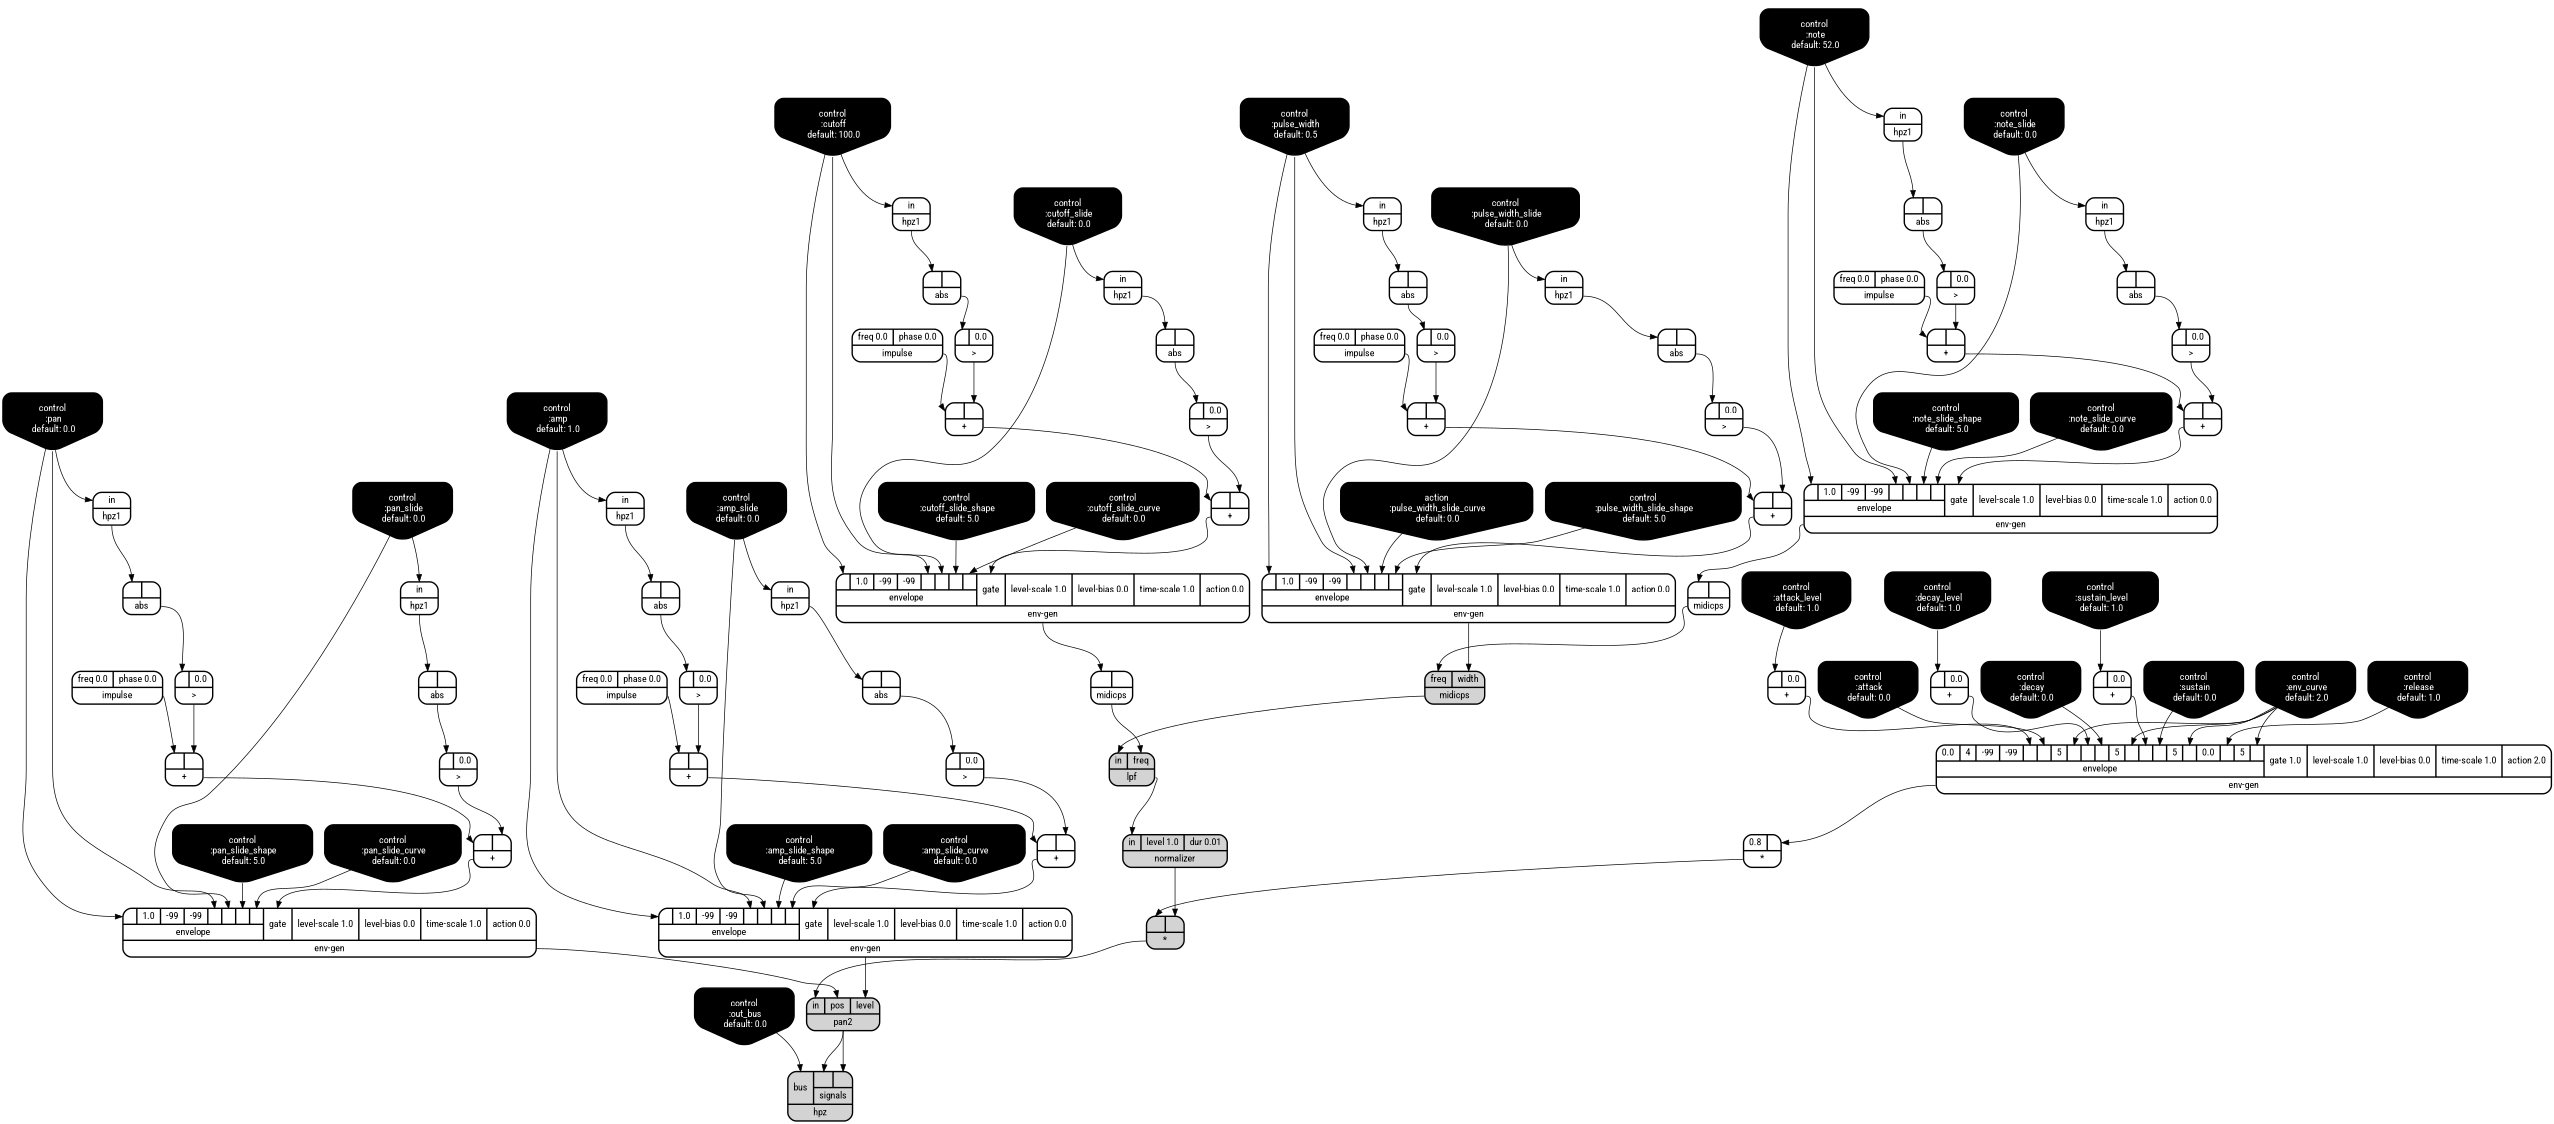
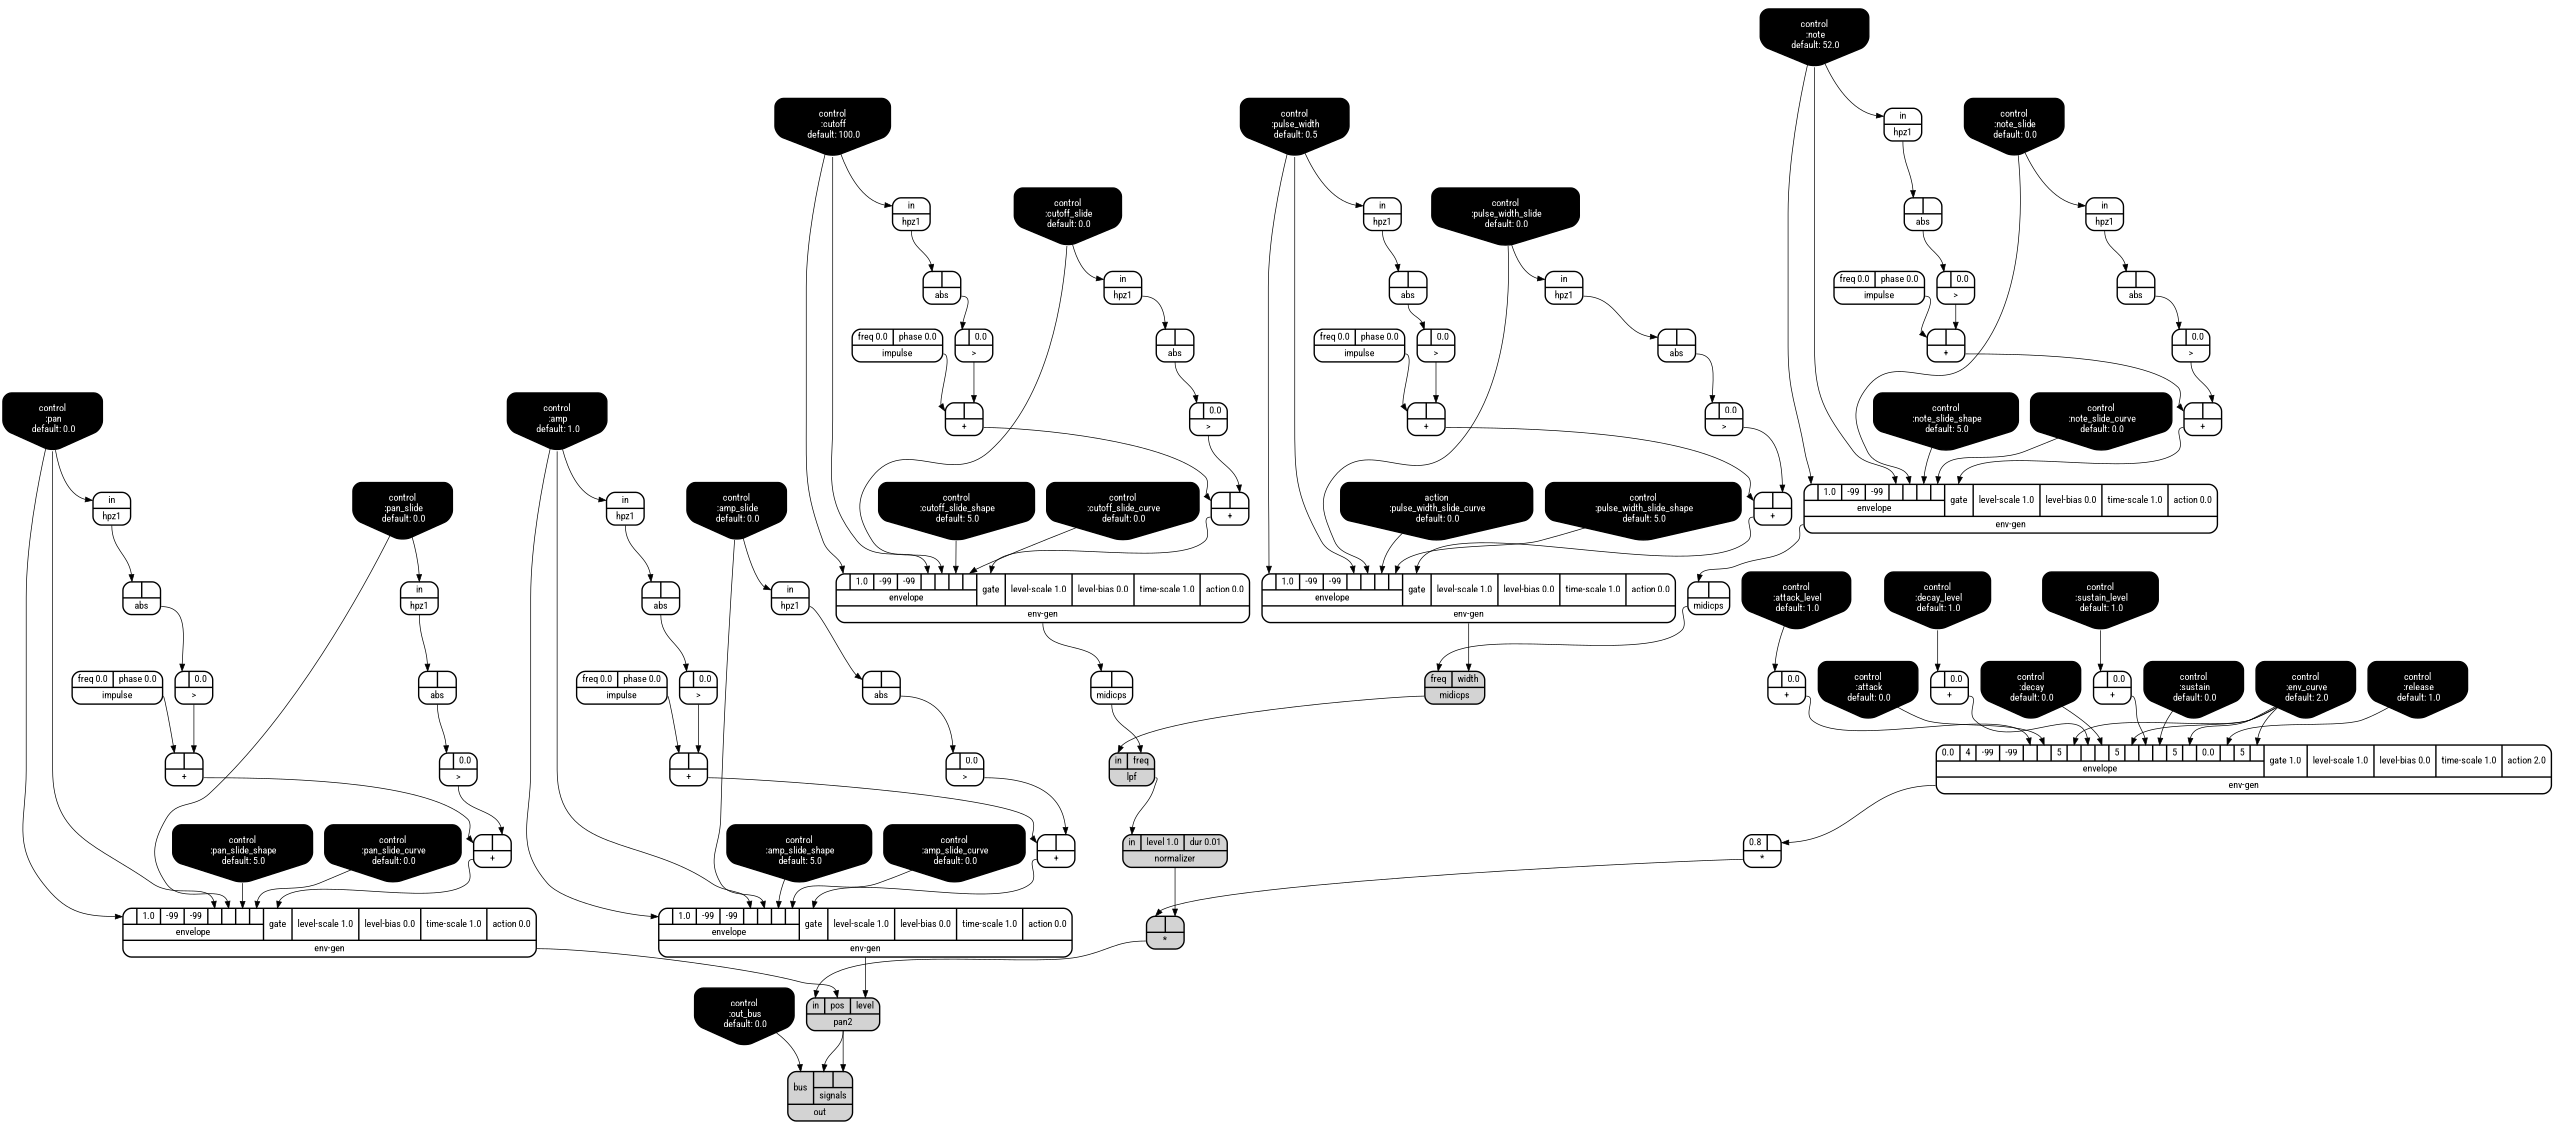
  digraph {
    fontname="Roboto Condensed"
    node [fontname="Roboto Condensed" rankdir=LR shape=record style="bold, rounded"]
    edge [fontname="Roboto Condensed" headport=a tailport=__UG_NAME__]
    n1 [label="{{ <a> 0.8|<b> } |<__UG_NAME__>* }"]
    n2 [label="{{ <a> |<b> } |<__UG_NAME__>* }" style="filled, bold, rounded"]
    n3 [label="{{ <in> in|<pos> pos|<level> level} |<__UG_NAME__>pan2 }" style="filled, bold, rounded"]
-   n4 [label="{{ <bus> bus|{{<signals___pan2___0>|<signals___pan2___1>}|signals}} |<__UG_NAME__>hpz }" style="filled, bold, rounded"]
+   n4 [label="{{ <bus> bus|{{<signals___pan2___0>|<signals___pan2___1>}|signals}} |<__UG_NAME__>out }" style="filled, bold, rounded"]
    n5 [label="{{ <a> |<b> } |<__UG_NAME__>+ }"]
    n6 [label="{{ <a> |<b> } |<__UG_NAME__>+ }"]
    n7 [label="{{ {{<envelope___control___0>|1.0|-99|-99|<envelope___control___4>|<envelope___control___5>|<envelope___control___6>|<envelope___control___7>}|envelope}|<gate> gate|<level____scale> level-scale 1.0|<level____bias> level-bias 0.0|<time____scale> time-scale 1.0|<action> action 0.0} |<__UG_NAME__>env-gen }"]
    n8 [label="{{ <a> |<b> } |<__UG_NAME__>+ }"]
    n9 [label="{{ <a> |<b> } |<__UG_NAME__>+ }"]
    n10 [label="{{ {{<envelope___control___0>|1.0|-99|-99|<envelope___control___4>|<envelope___control___5>|<envelope___control___6>|<envelope___control___7>}|envelope}|<gate> gate|<level____scale> level-scale 1.0|<level____bias> level-bias 0.0|<time____scale> time-scale 1.0|<action> action 0.0} |<__UG_NAME__>env-gen }"]
    n11 [label="{{ <a> |<b> } |<__UG_NAME__>midicps }"]
    n12 [label="{{ <a> |<b> } |<__UG_NAME__>+ }"]
    n13 [label="{{ <a> |<b> } |<__UG_NAME__>+ }"]
    n14 [label="{{ {{<envelope___control___0>|1.0|-99|-99|<envelope___control___4>|<envelope___control___5>|<envelope___control___6>|<envelope___control___7>}|envelope}|<gate> gate|<level____scale> level-scale 1.0|<level____bias> level-bias 0.0|<time____scale> time-scale 1.0|<action> action 0.0} |<__UG_NAME__>env-gen }"]
    n15 [label="{{ <freq> freq|<width> width} |<__UG_NAME__>midicps }" style="filled, bold, rounded"]
    n16 [label="{{ <a> |<b> 0.0} |<__UG_NAME__>+ }"]
    n17 [label="{{ {{0.0|4|-99|-99|<envelope___binary____op____u____gen___4>|<envelope___control___5>|5|<envelope___control___7>|<envelope___binary____op____u____gen___8>|<envelope___control___9>|5|<envelope___control___11>|<envelope___binary____op____u____gen___12>|<envelope___control___13>|5|<envelope___control___15>|0.0|<envelope___control___17>|5|<envelope___control___19>}|envelope}|<gate> gate 1.0|<level____scale> level-scale 1.0|<level____bias> level-bias 0.0|<time____scale> time-scale 1.0|<action> action 2.0} |<__UG_NAME__>env-gen }"]
    n18 [label="{{ <a> |<b> 0.0} |<__UG_NAME__>+ }"]
    n19 [label="{{ <a> |<b> 0.0} |<__UG_NAME__>+ }"]
    n20 [label="{{ <a> |<b> } |<__UG_NAME__>+ }"]
    n21 [label="{{ <a> |<b> } |<__UG_NAME__>+ }"]
    n22 [label="{{ {{<envelope___control___0>|1.0|-99|-99|<envelope___control___4>|<envelope___control___5>|<envelope___control___6>|<envelope___control___7>}|envelope}|<gate> gate|<level____scale> level-scale 1.0|<level____bias> level-bias 0.0|<time____scale> time-scale 1.0|<action> action 0.0} |<__UG_NAME__>env-gen }"]
    n23 [label="{{ <a> |<b> } |<__UG_NAME__>midicps }"]
    n24 [label="{{ <a> |<b> } |<__UG_NAME__>+ }"]
    n25 [label="{{ <a> |<b> } |<__UG_NAME__>+ }"]
    n26 [label="{{ {{<envelope___control___0>|1.0|-99|-99|<envelope___control___4>|<envelope___control___5>|<envelope___control___6>|<envelope___control___7>}|envelope}|<gate> gate|<level____scale> level-scale 1.0|<level____bias> level-bias 0.0|<time____scale> time-scale 1.0|<action> action 0.0} |<__UG_NAME__>env-gen }"]
    n27 [label="{{ <a> |<b> 0.0} |<__UG_NAME__>\> }"]
    n28 [label="{{ <a> |<b> 0.0} |<__UG_NAME__>\> }"]
    n29 [label="{{ <a> |<b> 0.0} |<__UG_NAME__>\> }"]
    n30 [label="{{ <a> |<b> 0.0} |<__UG_NAME__>\> }"]
    n31 [label="{{ <a> |<b> 0.0} |<__UG_NAME__>\> }"]
    n32 [label="{{ <a> |<b> 0.0} |<__UG_NAME__>\> }"]
    n33 [label="{{ <a> |<b> 0.0} |<__UG_NAME__>\> }"]
    n34 [label="{{ <a> |<b> 0.0} |<__UG_NAME__>\> }"]
    n35 [label="{{ <a> |<b> 0.0} |<__UG_NAME__>\> }"]
    n36 [label="{{ <a> |<b> 0.0} |<__UG_NAME__>\> }"]
    n37 [label="{{ <a> |<b> } |<__UG_NAME__>abs }"]
    n38 [label="{{ <a> |<b> } |<__UG_NAME__>abs }"]
    n39 [label="{{ <a> |<b> } |<__UG_NAME__>abs }"]
    n40 [label="{{ <a> |<b> } |<__UG_NAME__>abs }"]
    n41 [label="{{ <a> |<b> } |<__UG_NAME__>abs }"]
    n42 [label="{{ <a> |<b> } |<__UG_NAME__>abs }"]
    n43 [label="{{ <a> |<b> } |<__UG_NAME__>abs }"]
    n44 [label="{{ <a> |<b> } |<__UG_NAME__>abs }"]
    n45 [label="{{ <a> |<b> } |<__UG_NAME__>abs }"]
    n46 [label="{{ <a> |<b> } |<__UG_NAME__>abs }"]
    n47 [fillcolor=black fontcolor=white label="control\n :note\n default: 52.0" shape=invhouse style="rounded, filled, bold" rankdir=""]
    n48 [label="{{ <in> in} |<__UG_NAME__>hpz1 }"]
    n49 [fillcolor=black fontcolor=white label="control\n :note_slide\n default: 0.0" shape=invhouse style="rounded, filled, bold" rankdir=""]
    n50 [label="{{ <in> in} |<__UG_NAME__>hpz1 }"]
    n51 [fillcolor=black fontcolor=white label="control\n :note_slide_shape\n default: 5.0" shape=invhouse style="rounded, filled, bold" rankdir=""]
    n52 [fillcolor=black fontcolor=white label="control\n :note_slide_curve\n default: 0.0" shape=invhouse style="rounded, filled, bold" rankdir=""]
    n53 [fillcolor=black fontcolor=white label="control\n :amp\n default: 1.0" shape=invhouse style="rounded, filled, bold" rankdir=""]
    n54 [label="{{ <in> in} |<__UG_NAME__>hpz1 }"]
    n55 [fillcolor=black fontcolor=white label="control\n :amp_slide\n default: 0.0" shape=invhouse style="rounded, filled, bold" rankdir=""]
    n56 [label="{{ <in> in} |<__UG_NAME__>hpz1 }"]
    n57 [fillcolor=black fontcolor=white label="control\n :amp_slide_shape\n default: 5.0" shape=invhouse style="rounded, filled, bold" rankdir=""]
    n58 [fillcolor=black fontcolor=white label="control\n :amp_slide_curve\n default: 0.0" shape=invhouse style="rounded, filled, bold" rankdir=""]
    n59 [fillcolor=black fontcolor=white label="control\n :pan\n default: 0.0" shape=invhouse style="rounded, filled, bold" rankdir=""]
    n60 [label="{{ <in> in} |<__UG_NAME__>hpz1 }"]
    n61 [fillcolor=black fontcolor=white label="control\n :pan_slide\n default: 0.0" shape=invhouse style="rounded, filled, bold" rankdir=""]
    n62 [label="{{ <in> in} |<__UG_NAME__>hpz1 }"]
    n63 [fillcolor=black fontcolor=white label="control\n :pan_slide_shape\n default: 5.0" shape=invhouse style="rounded, filled, bold" rankdir=""]
    n64 [fillcolor=black fontcolor=white label="control\n :pan_slide_curve\n default: 0.0" shape=invhouse style="rounded, filled, bold" rankdir=""]
    n65 [fillcolor=black fontcolor=white label="control\n :attack\n default: 0.0" shape=invhouse style="rounded, filled, bold" rankdir=""]
    n66 [fillcolor=black fontcolor=white label="control\n :decay\n default: 0.0" shape=invhouse style="rounded, filled, bold" rankdir=""]
    n67 [fillcolor=black fontcolor=white label="control\n :sustain\n default: 0.0" shape=invhouse style="rounded, filled, bold" rankdir=""]
    n68 [fillcolor=black fontcolor=white label="control\n :release\n default: 1.0" shape=invhouse style="rounded, filled, bold" rankdir=""]
    n69 [fillcolor=black fontcolor=white label="control\n :attack_level\n default: 1.0" shape=invhouse style="rounded, filled, bold" rankdir=""]
    n70 [fillcolor=black fontcolor=white label="control\n :decay_level\n default: 1.0" shape=invhouse style="rounded, filled, bold" rankdir=""]
    n71 [fillcolor=black fontcolor=white label="control\n :sustain_level\n default: 1.0" shape=invhouse style="rounded, filled, bold" rankdir=""]
    n72 [fillcolor=black fontcolor=white label="control\n :env_curve\n default: 2.0" shape=invhouse style="rounded, filled, bold" rankdir=""]
    n73 [fillcolor=black fontcolor=white label="control\n :cutoff\n default: 100.0" shape=invhouse style="rounded, filled, bold" rankdir=""]
    n74 [label="{{ <in> in} |<__UG_NAME__>hpz1 }"]
    n75 [fillcolor=black fontcolor=white label="control\n :cutoff_slide\n default: 0.0" shape=invhouse style="rounded, filled, bold" rankdir=""]
    n76 [label="{{ <in> in} |<__UG_NAME__>hpz1 }"]
    n77 [fillcolor=black fontcolor=white label="control\n :cutoff_slide_shape\n default: 5.0" shape=invhouse style="rounded, filled, bold" rankdir=""]
    n78 [fillcolor=black fontcolor=white label="control\n :cutoff_slide_curve\n default: 0.0" shape=invhouse style="rounded, filled, bold" rankdir=""]
    n79 [fillcolor=black fontcolor=white label="control\n :pulse_width\n default: 0.5" shape=invhouse style="rounded, filled, bold" rankdir=""]
    n80 [label="{{ <in> in} |<__UG_NAME__>hpz1 }"]
    n81 [fillcolor=black fontcolor=white label="control\n :pulse_width_slide\n default: 0.0" shape=invhouse style="rounded, filled, bold" rankdir=""]
    n82 [label="{{ <in> in} |<__UG_NAME__>hpz1 }"]
    n83 [fillcolor=black fontcolor=white label="control\n :pulse_width_slide_shape\n default: 5.0" shape=invhouse style="rounded, filled, bold" rankdir=""]
    n84 [fillcolor=black fontcolor=white label="action\n :pulse_width_slide_curve\n default: 0.0" shape=invhouse style="rounded, filled, bold" rankdir=""]
    n85 [fillcolor=black fontcolor=white label="control\n :out_bus\n default: 0.0" shape=invhouse style="rounded, filled, bold" rankdir=""]
    n86 [label="{{ <in> in|<freq> freq} |<__UG_NAME__>lpf }" style="filled, bold, rounded"]
    n87 [label="{{ <freq> freq 0.0|<phase> phase 0.0} |<__UG_NAME__>impulse }"]
    n88 [label="{{ <freq> freq 0.0|<phase> phase 0.0} |<__UG_NAME__>impulse }"]
    n89 [label="{{ <freq> freq 0.0|<phase> phase 0.0} |<__UG_NAME__>impulse }"]
    n90 [label="{{ <freq> freq 0.0|<phase> phase 0.0} |<__UG_NAME__>impulse }"]
    n91 [label="{{ <freq> freq 0.0|<phase> phase 0.0} |<__UG_NAME__>impulse }"]
    n92 [label="{{ <in> in|<level> level 1.0|<dur> dur 0.01} |<__UG_NAME__>normalizer }" style="filled, bold, rounded"]
    n1 -> n2
    n2 -> n3 [headport=in]
    n3 -> n4 [headport=signals___pan2___0]
    n3 -> n4 [headport=signals___pan2___1]
    n5 -> n6
    n6 -> n7 [headport=gate]
    n7 -> n3 [headport=pos]
    n8 -> n9
    n9 -> n10 [headport=gate]
    n10 -> n11
    n11 -> n86 [headport=freq]
    n12 -> n13
    n13 -> n14 [headport=gate]
    n14 -> n15 [headport=width]
    n15 -> n86 [headport=in]
    n16 -> n17 [headport=envelope___binary____op____u____gen___4]
    n17 -> n1 [headport=b]
    n18 -> n17 [headport=envelope___binary____op____u____gen___8]
    n19 -> n17 [headport=envelope___binary____op____u____gen___12]
    n20 -> n21
    n21 -> n22 [headport=gate]
    n22 -> n23
    n23 -> n15 [headport=freq]
    n24 -> n25
    n25 -> n26 [headport=gate]
    n26 -> n3 [headport=level]
    n27 -> n5 [headport=b]
    n28 -> n6 [headport=b]
    n29 -> n8 [headport=b]
    n30 -> n9 [headport=b]
    n31 -> n12 [headport=b]
    n32 -> n13 [headport=b]
    n33 -> n20 [headport=b]
    n34 -> n21 [headport=b]
    n35 -> n24 [headport=b]
    n36 -> n25 [headport=b]
    n37 -> n27
    n38 -> n28
    n39 -> n29
    n40 -> n30
    n41 -> n35
    n42 -> n36
    n43 -> n31
    n44 -> n32
    n45 -> n33
    n46 -> n34
    n47 -> n22 [headport=envelope___control___0]
    n47 -> n22 [headport=envelope___control___4]
    n47 -> n48 [headport=in]
    n48 -> n45
    n49 -> n22 [headport=envelope___control___5]
    n49 -> n50 [headport=in]
    n50 -> n46
    n51 -> n22 [headport=envelope___control___6]
    n52 -> n22 [headport=envelope___control___7]
    n53 -> n26 [headport=envelope___control___0]
    n53 -> n26 [headport=envelope___control___4]
    n53 -> n54 [headport=in]
    n54 -> n41
    n55 -> n26 [headport=envelope___control___5]
    n55 -> n56 [headport=in]
    n56 -> n42
    n57 -> n26 [headport=envelope___control___6]
    n58 -> n26 [headport=envelope___control___7]
    n59 -> n7 [headport=envelope___control___0]
    n59 -> n7 [headport=envelope___control___4]
    n59 -> n60 [headport=in]
    n60 -> n37
    n61 -> n7 [headport=envelope___control___5]
    n61 -> n62 [headport=in]
    n62 -> n38
    n63 -> n7 [headport=envelope___control___6]
    n64 -> n7 [headport=envelope___control___7]
    n65 -> n17 [headport=envelope___control___5]
    n66 -> n17 [headport=envelope___control___9]
    n67 -> n17 [headport=envelope___control___13]
    n68 -> n17 [headport=envelope___control___17]
    n69 -> n16
    n70 -> n18
    n71 -> n19
    n72 -> n17 [headport=envelope___control___7]
    n72 -> n17 [headport=envelope___control___11]
    n72 -> n17 [headport=envelope___control___15]
    n72 -> n17 [headport=envelope___control___19]
    n73 -> n10 [headport=envelope___control___0]
    n73 -> n10 [headport=envelope___control___4]
    n73 -> n74 [headport=in]
    n74 -> n39
    n75 -> n10 [headport=envelope___control___5]
    n75 -> n76 [headport=in]
    n76 -> n40
    n77 -> n10 [headport=envelope___control___6]
    n78 -> n10 [headport=envelope___control___7]
    n79 -> n14 [headport=envelope___control___0]
    n79 -> n14 [headport=envelope___control___4]
    n79 -> n80 [headport=in]
    n80 -> n43
    n81 -> n14 [headport=envelope___control___5]
    n81 -> n82 [headport=in]
    n82 -> n44
    n83 -> n14 [headport=envelope___control___7]
    n84 -> n14 [headport=envelope___control___6]
    n85 -> n4 [headport=bus]
    n86 -> n92 [headport=in]
    n87 -> n5
    n88 -> n8
    n89 -> n12
    n90 -> n20
    n91 -> n24
    n92 -> n2 [headport=b]
  }
